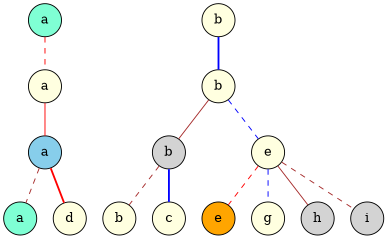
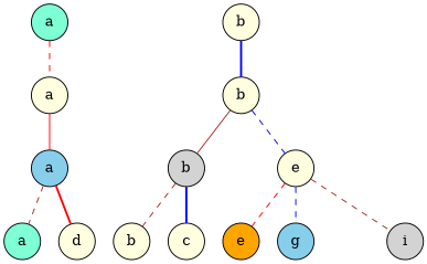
  graph {
    node [fillcolor=lightyellow shape=circle style="solid,filled"]
    edge [color=brown style=dashed]
    n1 [fillcolor=aquamarine label=a]
    n2 [label=a]
    n3 [fillcolor=skyblue label=a]
    n4 [fillcolor=aquamarine label=a]
    n5 [label=d]
    n6 [label=b]
    n7 [label=b]
    n8 [fillcolor=lightgrey label=b]
    n9 [label=e]
    n10 [label=b]
    n11 [label=c]
    n12 [fillcolor=orange label=e]
-   n13 [label=g]
-   n14 [fillcolor=lightgrey label=h]
+   n13 [fillcolor=skyblue label=g]
    n15 [fillcolor=lightgrey label=i]
    n1 -- n2 [color=red]
    n2 -- n3 [color=red style=solid]
    n3 -- n4
    n3 -- n5 [color=red style=bold]
    n6 -- n7 [color=blue style=bold]
    n7 -- n8 [style=solid]
    n7 -- n9 [color=blue]
    n8 -- n10
    n8 -- n11 [color=blue style=bold]
    n9 -- n12 [color=red]
    n9 -- n13 [color=blue]
-   n9 -- n14 [style=solid]
    n9 -- n15
  }
